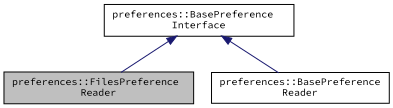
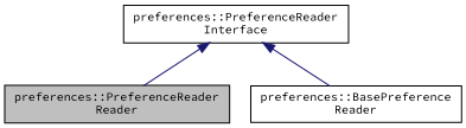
  digraph {
    fontname="Source Code Pro"
    node [color=black fillcolor=white fontname="Source Code Pro" fontsize=10 shape=record style=filled]
    edge [color=midnightblue dir=back fontname="Source Code Pro" fontsize=10 labelfontname=Helvetica labelfontsize=10 style=solid]
-   n1 [fillcolor=grey75 fontcolor=black height=0.2 label="preferences::FilesPreference\lReader" width=0.4]
+   n1 [fillcolor=grey75 fontcolor=black height=0.2 label="preferences::PreferenceReader\lReader" width=0.4]
    n2 [height=0.2 label="preferences::BasePreference\lReader" width=0.4]
-   n3 [height=0.2 label="preferences::BasePreference\lInterface" width=0.4]
+   n3 [height=0.2 label="preferences::PreferenceReader\lInterface" width=0.4]
    n3 -> n1
    n3 -> n2
  }
